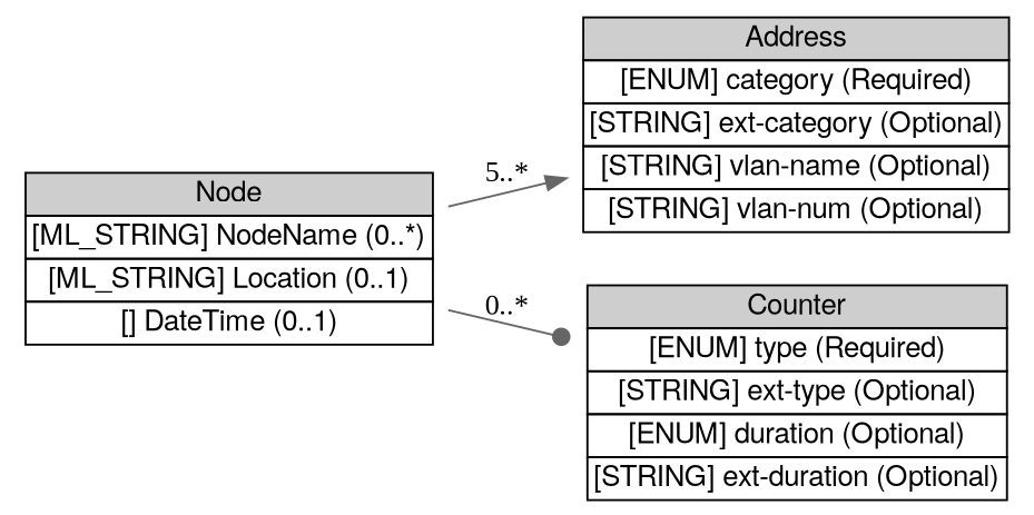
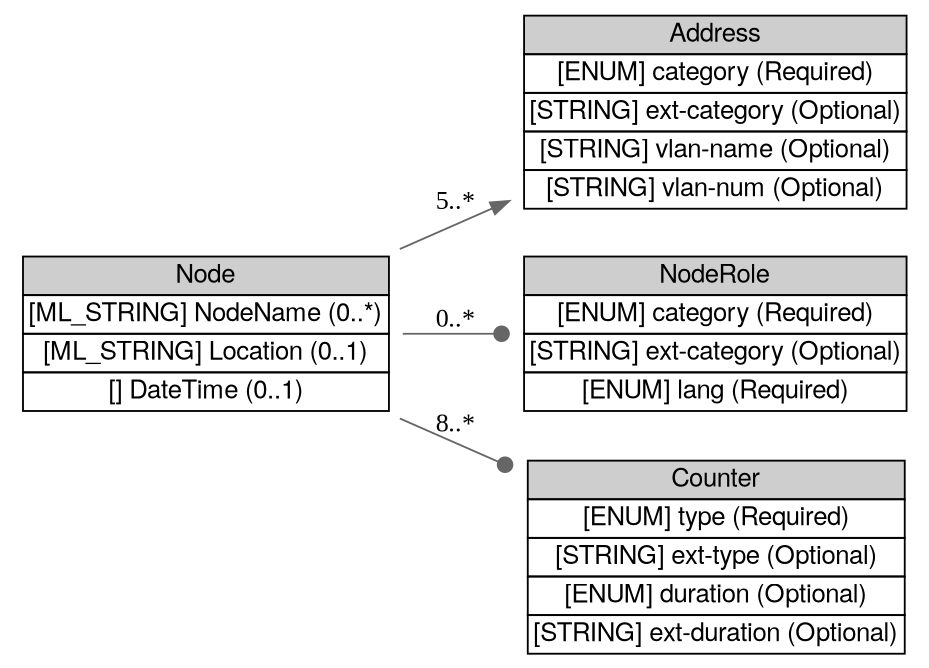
  digraph {
    fontname="Liberation Serif"
    rankdir=LR
    node [fontname="Liberation Serif" shape=plaintext]
    edge [arrowhead=dot color=gray40 fontname="Liberation Serif"]
    n1 [height=1.2778 label=<<table BORDER="0" CELLBORDER="1" CELLSPACING="0"> <tr> <td BGCOLOR="#CECECE" HREF="/idmef_parser/IODEF/Node.html" TITLE="The Node class names a system (e.g., PC, router) or network. "><FONT FACE="Nimbus Sans L">Node</FONT></td> </tr>" %<tr><td  HREF="/idmef_parser/IODEF/Node.html" TITLE="The name of the Node (e.g., fully qualified domain name).  This information MUST be provided if no Address information is given."><FONT FACE="Nimbus Sans L">[ML_STRING] NodeName (0..*)</FONT></td></tr>%<tr><td  HREF="/idmef_parser/IODEF/Node.html" TITLE="A free-from description of the physical location of the equipment."><FONT FACE="Nimbus Sans L">[ML_STRING] Location (0..1)</FONT></td></tr>%<tr><td  HREF="/idmef_parser/IODEF/Node.html" TITLE="A timestamp of when the resolution between the name and address was performed.  This information SHOULD be provided if both an Address and NodeName are specified."><FONT FACE="Nimbus Sans L">[] DateTime (0..1)</FONT></td></tr>%</table>> width=2.9583]
    n2 [height=1.5694 label=<<table BORDER="0" CELLBORDER="1" CELLSPACING="0"> <tr> <td BGCOLOR="#CECECE" HREF="/idmef_parser/IODEF/Address.html" TITLE="The Address class represents a hardware (layer-2), network (layer-3), or application (layer-7) address. "><FONT FACE="Nimbus Sans L">Address</FONT></td> </tr>" %<tr><td  HREF="/idmef_parser/IODEF/Address.html" TITLE="The type of address represented.  The permitted values for this attribute are shown below.  The default value is &quot;ipv4-addr&quot;."><FONT FACE="Nimbus Sans L">[ENUM] category (Required)</FONT></td></tr>%<tr><td  HREF="/idmef_parser/IODEF/Address.html" TITLE="A means by which to extend the category attribute.  See Section 5.1."><FONT FACE="Nimbus Sans L">[STRING] ext-category (Optional)</FONT></td></tr>%<tr><td  HREF="/idmef_parser/IODEF/Address.html" TITLE="The name of the Virtual LAN to which the address belongs."><FONT FACE="Nimbus Sans L">[STRING] vlan-name (Optional)</FONT></td></tr>%<tr><td  HREF="/idmef_parser/IODEF/Address.html" TITLE="The number of the Virtual LAN to which the address belongs."><FONT FACE="Nimbus Sans L">[STRING] vlan-num (Optional)</FONT></td></tr>%</table>> width=3.0833]
+   n3 [height=1.2778 label=<<table BORDER="0" CELLBORDER="1" CELLSPACING="0"> <tr> <td BGCOLOR="#CECECE" HREF="/idmef_parser/IODEF/NodeRole.html" TITLE="The NodeRole class describes the intended function performed by a particular host. "><FONT FACE="Nimbus Sans L">NodeRole</FONT></td> </tr>" %<tr><td  HREF="/idmef_parser/IODEF/NodeRole.html" TITLE="Functionality provided by a node."><FONT FACE="Nimbus Sans L">[ENUM] category (Required)</FONT></td></tr>%<tr><td  HREF="/idmef_parser/IODEF/NodeRole.html" TITLE="A means by which to extend the category attribute.  See Section 5.1."><FONT FACE="Nimbus Sans L">[STRING] ext-category (Optional)</FONT></td></tr>%<tr><td  HREF="/idmef_parser/IODEF/NodeRole.html" TITLE="A valid language code per RFC 4646 [7] constrained by the definition of &quot;xs:language&quot;.  The interpretation of this code is described in Section 6."><FONT FACE="Nimbus Sans L">[ENUM] lang (Required)</FONT></td></tr>%</table>> width=3.0833]
    n4 [height=1.5694 label=<<table BORDER="0" CELLBORDER="1" CELLSPACING="0"> <tr> <td BGCOLOR="#CECECE" HREF="/idmef_parser/IODEF/Counter.html" TITLE="The Counter class summarize multiple occurrences of some event, or conveys counts or rates on various features (e.g., packets, sessions, events). "><FONT FACE="Nimbus Sans L">Counter</FONT></td> </tr>" %<tr><td  HREF="/idmef_parser/IODEF/Counter.html" TITLE="Specifies the units of the element content."><FONT FACE="Nimbus Sans L">[ENUM] type (Required)</FONT></td></tr>%<tr><td  HREF="/idmef_parser/IODEF/Counter.html" TITLE="A means by which to extend the type attribute. See Section 5.1."><FONT FACE="Nimbus Sans L">[STRING] ext-type (Optional)</FONT></td></tr>%<tr><td  HREF="/idmef_parser/IODEF/Counter.html" TITLE="If present, the Counter class represents a rate rather than a count over the entire event.  In that case, this attribute specifies the denominator of the rate (where the type attribute specified the nominator).  The possible values of this attribute are defined in Section 3.10.2"><FONT FACE="Nimbus Sans L">[ENUM] duration (Optional)</FONT></td></tr>%<tr><td  HREF="/idmef_parser/IODEF/Counter.html" TITLE="A means by which to extend the duration attribute.  See Section 5.1."><FONT FACE="Nimbus Sans L">[STRING] ext-duration (Optional)</FONT></td></tr>%</table>> width=3.0417]
    n1 -> n2 [arrowhead=normal label="5..*"]
-   n1 -> n4 [label="0..*"]
+   n1 -> n3 [label="0..*"]
+   n1 -> n4 [label="8..*"]
  }
